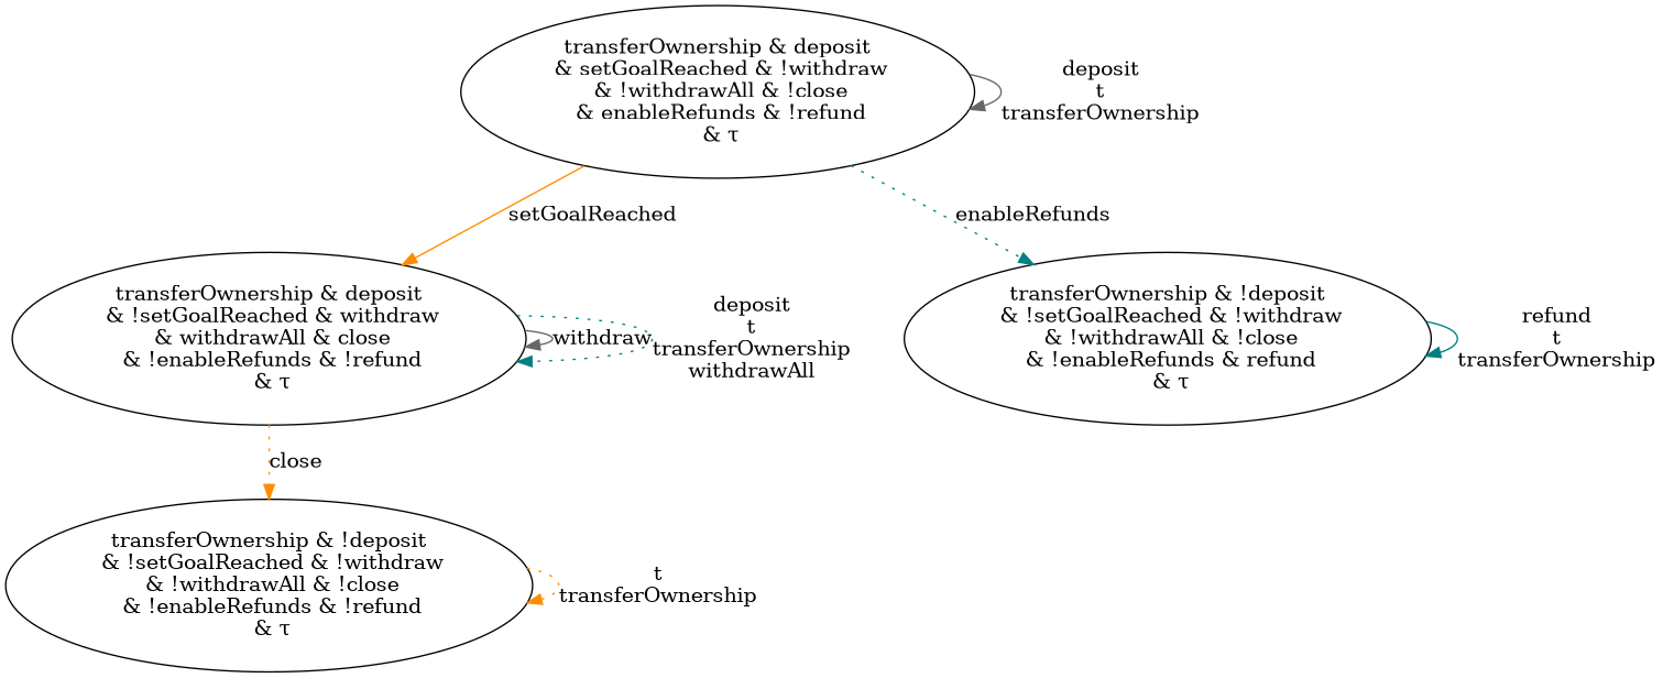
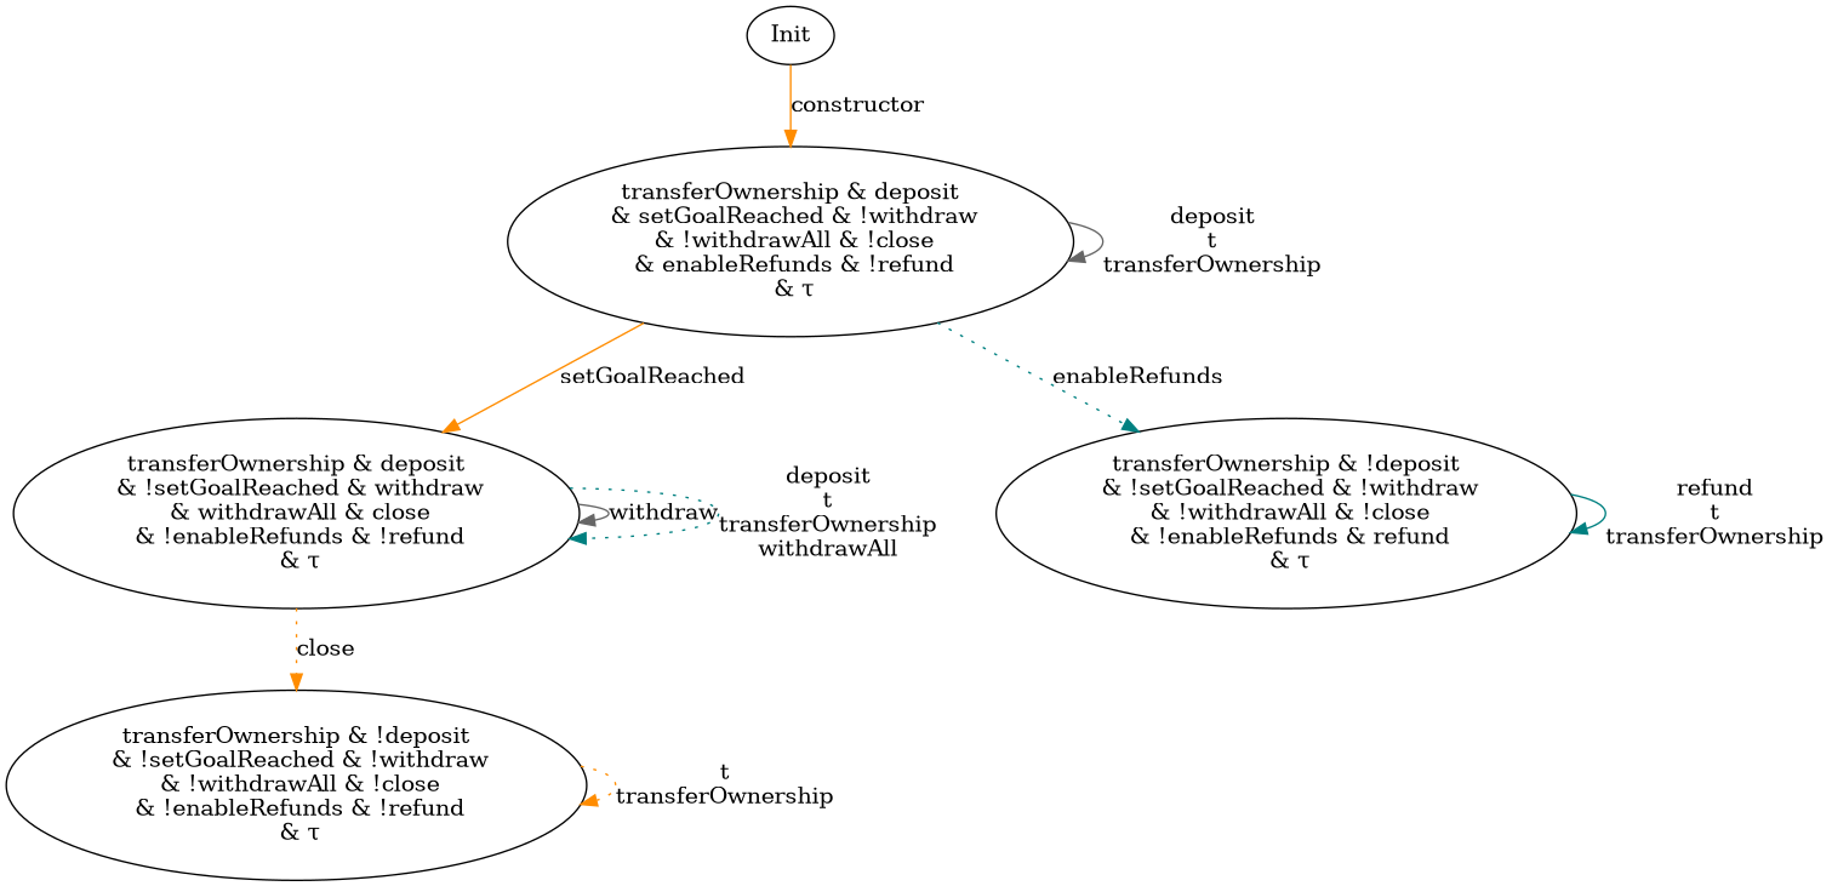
  digraph {
    edge [color=darkorange style=solid]
+   n1 [label=Init]
    n2 [label="transferOwnership & deposit\n & setGoalReached & !withdraw\n & !withdrawAll & !close\n & enableRefunds & !refund\n & τ"]
    n3 [label="transferOwnership & deposit\n & !setGoalReached & withdraw\n & withdrawAll & close\n & !enableRefunds & !refund\n & τ"]
    n4 [label="transferOwnership & !deposit\n & !setGoalReached & !withdraw\n & !withdrawAll & !close\n & !enableRefunds & !refund\n & τ"]
    n5 [label="transferOwnership & !deposit\n & !setGoalReached & !withdraw\n & !withdrawAll & !close\n & !enableRefunds & refund\n & τ"]
+   n1 -> n2 [label=constructor]
    n2 -> n2 [color=gray40 label="deposit\nt\ntransferOwnership"]
    n2 -> n3 [label=setGoalReached]
    n2 -> n5 [color=teal label=enableRefunds style=dotted]
    n3 -> n3 [color=gray40 label=withdraw]
    n3 -> n3 [color=teal label="deposit\nt\ntransferOwnership\nwithdrawAll" style=dotted]
    n3 -> n4 [label=close style=dotted]
    n4 -> n4 [label="t\ntransferOwnership" style=dotted]
    n5 -> n5 [color=teal label="refund\nt\ntransferOwnership"]
  }
